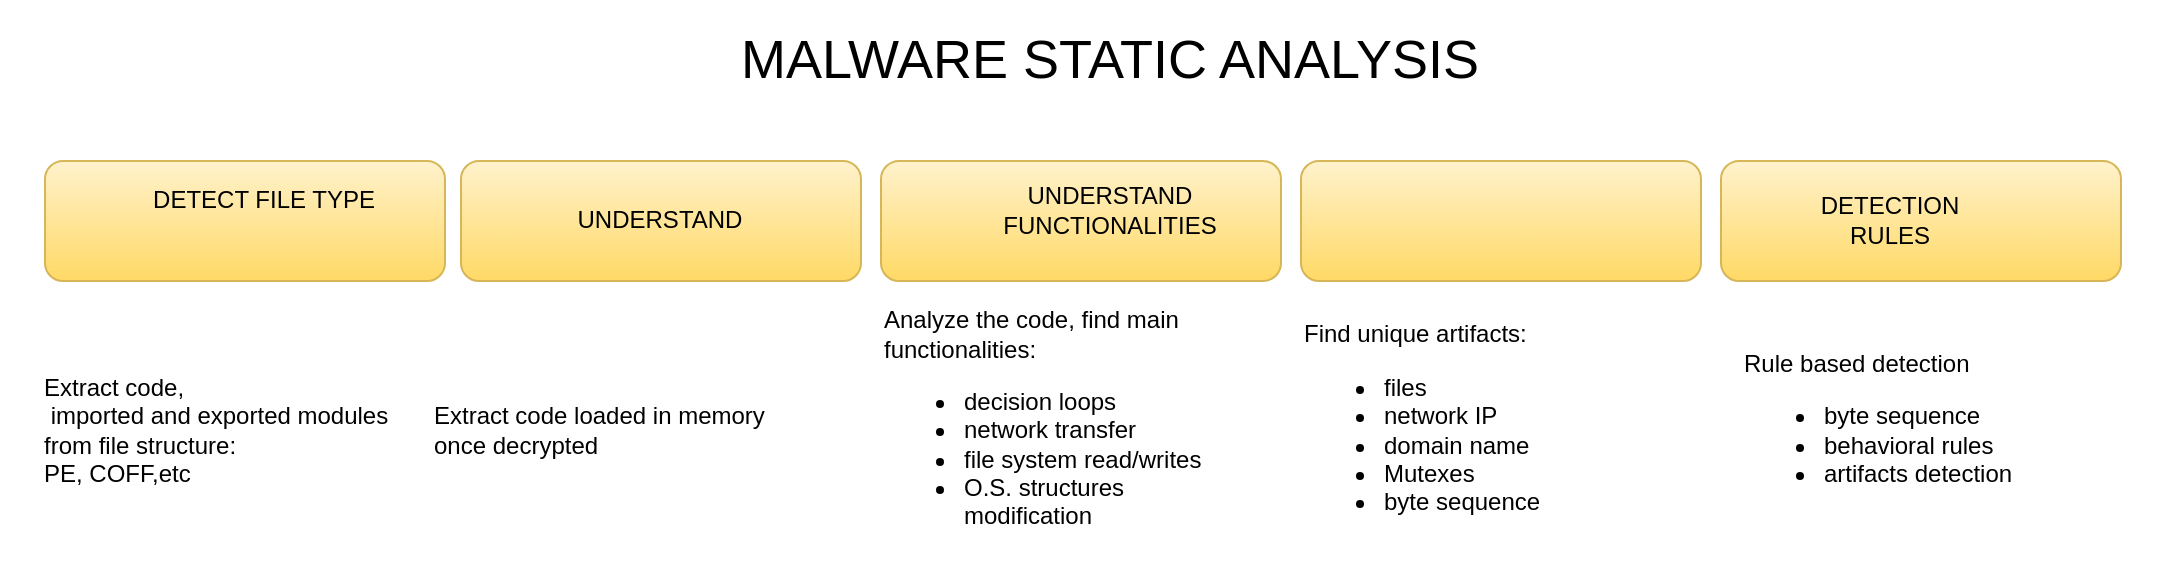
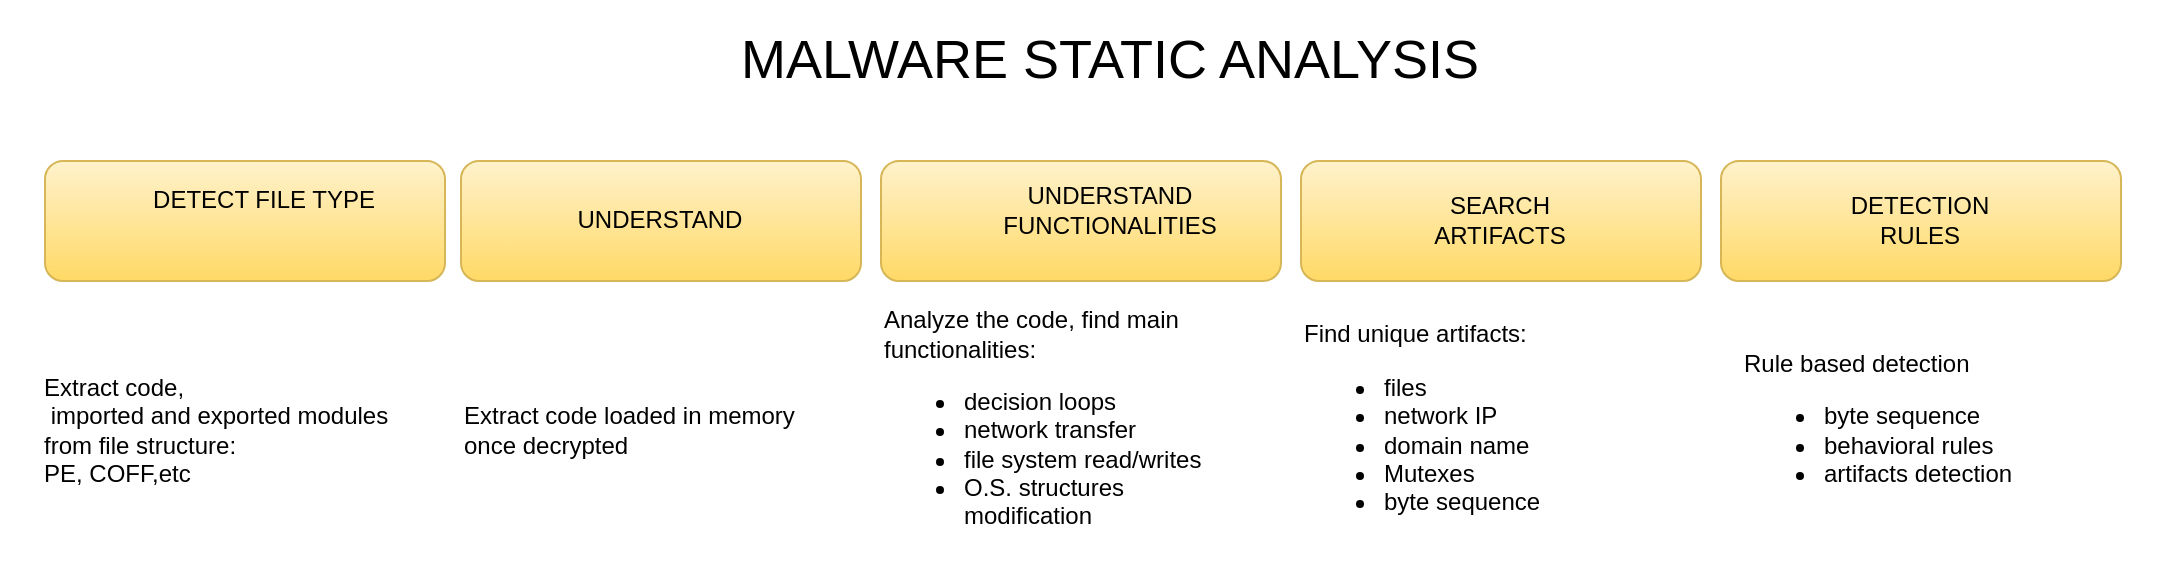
  <mxCell id="0" />
  <mxCell id="1" parent="0" />
  <mxCell id="2" value="" style="rounded=1;whiteSpace=wrap;html=1;fillColor=#fff2cc;gradientColor=#ffd966;strokeColor=#d6b656;" vertex="1" parent="1"><mxGeometry x="22" y="80" width="200" height="60" as="geometry" /></mxCell>
  <mxCell id="3" value="" style="rounded=1;whiteSpace=wrap;html=1;fillColor=#fff2cc;gradientColor=#ffd966;strokeColor=#d6b656;" vertex="1" parent="1"><mxGeometry x="860" y="80" width="200" height="60" as="geometry" /></mxCell>
  <mxCell id="4" value="" style="rounded=1;whiteSpace=wrap;html=1;fillColor=#fff2cc;gradientColor=#ffd966;strokeColor=#d6b656;" vertex="1" parent="1"><mxGeometry x="650" y="80" width="200" height="60" as="geometry" /></mxCell>
  <mxCell id="5" value="" style="rounded=1;whiteSpace=wrap;html=1;fillColor=#fff2cc;gradientColor=#ffd966;strokeColor=#d6b656;" vertex="1" parent="1"><mxGeometry x="440" y="80" width="200" height="60" as="geometry" /></mxCell>
  <mxCell id="6" value="" style="rounded=1;whiteSpace=wrap;html=1;fillColor=#fff2cc;gradientColor=#ffd966;strokeColor=#d6b656;" vertex="1" parent="1"><mxGeometry x="230" y="80" width="200" height="60" as="geometry" /></mxCell>
  <mxCell id="7" value="&lt;font style=&quot;font-size: 27px&quot;&gt;MALWARE STATIC ANALYSIS&lt;/font&gt;" style="text;html=1;strokeColor=none;fillColor=none;align=center;verticalAlign=middle;whiteSpace=wrap;rounded=0;" vertex="1" parent="1"><mxGeometry x="355" y="20" width="400" height="20" as="geometry" /></mxCell>
  <mxCell id="8" value="DETECT FILE TYPE" style="text;html=1;strokeColor=none;fillColor=none;align=center;verticalAlign=middle;whiteSpace=wrap;rounded=0;" vertex="1" parent="1"><mxGeometry x="52" y="90" width="160" height="20" as="geometry" /></mxCell>
  <mxCell id="9" value="UNDERSTAND" style="text;html=1;strokeColor=none;fillColor=none;align=center;verticalAlign=middle;whiteSpace=wrap;rounded=0;" vertex="1" parent="1"><mxGeometry x="250" y="100" width="160" height="20" as="geometry" /></mxCell>
  <mxCell id="10" value="UNDERSTAND&lt;br&gt;FUNCTIONALITIES" style="text;html=1;strokeColor=none;fillColor=none;align=center;verticalAlign=middle;whiteSpace=wrap;rounded=0;" vertex="1" parent="1"><mxGeometry x="475" y="95" width="160" height="20" as="geometry" /></mxCell>
- <mxCell id="12" value="DETECTION&lt;br&gt;RULES" style="text;html=1;strokeColor=none;fillColor=none;align=center;verticalAlign=middle;whiteSpace=wrap;rounded=0;" vertex="1" parent="1"><mxGeometry x="865" y="100" width="160" height="20" as="geometry" /></mxCell>
+ <mxCell id="11" value="SEARCH&lt;br&gt;ARTIFACTS" style="text;html=1;strokeColor=none;fillColor=none;align=center;verticalAlign=middle;whiteSpace=wrap;rounded=0;" vertex="1" parent="1"><mxGeometry x="670" y="100" width="160" height="20" as="geometry" /></mxCell>
+ <mxCell id="12" value="DETECTION&lt;br&gt;RULES" style="text;html=1;strokeColor=none;fillColor=none;align=center;verticalAlign=middle;whiteSpace=wrap;rounded=0;" vertex="1" parent="1"><mxGeometry x="880" y="100" width="160" height="20" as="geometry" /></mxCell>
  <mxCell id="13" value="Extract code,&lt;br&gt;&amp;nbsp;imported and exported modules from file structure: &lt;br&gt;PE, COFF,etc" style="text;html=1;strokeColor=none;fillColor=none;align=left;verticalAlign=middle;whiteSpace=wrap;rounded=0;" vertex="1" parent="1"><mxGeometry x="20" y="160" width="180" height="110" as="geometry" /></mxCell>
- <mxCell id="14" value="Extract code loaded in memory once decrypted" style="text;html=1;strokeColor=none;fillColor=none;align=left;verticalAlign=middle;whiteSpace=wrap;rounded=0;" vertex="1" parent="1"><mxGeometry x="215" y="160" width="180" height="110" as="geometry" /></mxCell>
+ <mxCell id="14" value="Extract code loaded in memory once decrypted" style="text;html=1;strokeColor=none;fillColor=none;align=left;verticalAlign=middle;whiteSpace=wrap;rounded=0;" vertex="1" parent="1"><mxGeometry x="230" y="160" width="180" height="110" as="geometry" /></mxCell>
  <mxCell id="15" value="Analyze the code, find main functionalities:&lt;br&gt;&lt;ul&gt;&lt;li&gt;decision loops&lt;/li&gt;&lt;li&gt;network transfer&lt;/li&gt;&lt;li&gt;file system read/writes&lt;/li&gt;&lt;li&gt;O.S. structures modification&lt;/li&gt;&lt;/ul&gt;" style="text;html=1;strokeColor=none;fillColor=none;align=left;verticalAlign=middle;whiteSpace=wrap;rounded=0;" vertex="1" parent="1"><mxGeometry x="440" y="160" width="180" height="110" as="geometry" /></mxCell>
  <mxCell id="16" value="Find unique artifacts:&lt;br&gt;&lt;ul&gt;&lt;li&gt;files&lt;/li&gt;&lt;li&gt;network IP&lt;/li&gt;&lt;li&gt;domain name&lt;/li&gt;&lt;li&gt;Mutexes&lt;/li&gt;&lt;li&gt;byte sequence&lt;br&gt;&lt;/li&gt;&lt;/ul&gt;" style="text;html=1;strokeColor=none;fillColor=none;align=left;verticalAlign=middle;whiteSpace=wrap;rounded=0;" vertex="1" parent="1"><mxGeometry x="650" y="160" width="180" height="110" as="geometry" /></mxCell>
  <mxCell id="17" value="&lt;div&gt;Rule based detection&lt;/div&gt;&lt;ul&gt;&lt;li&gt;&lt;span&gt;byte sequence&lt;/span&gt;&lt;/li&gt;&lt;li&gt;&lt;span&gt;behavioral rules&lt;/span&gt;&lt;/li&gt;&lt;li&gt;&lt;span&gt;artifacts detection&lt;/span&gt;&lt;/li&gt;&lt;/ul&gt;" style="text;html=1;strokeColor=none;fillColor=none;align=left;verticalAlign=middle;whiteSpace=wrap;rounded=0;" vertex="1" parent="1"><mxGeometry x="870" y="160" width="180" height="110" as="geometry" /></mxCell>
